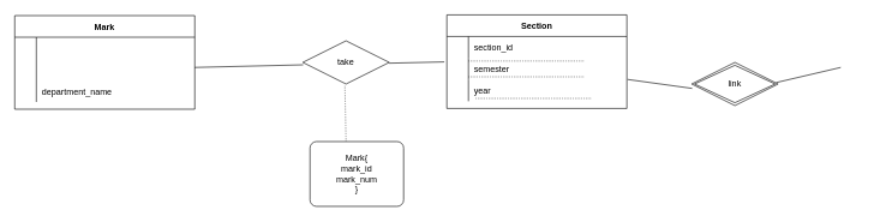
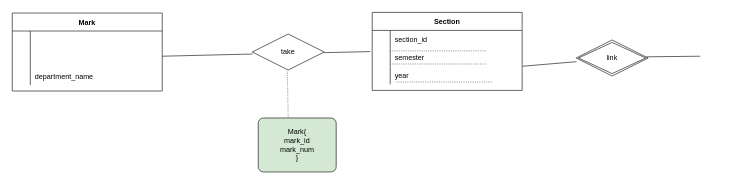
  <mxCell id="0" />
  <mxCell id="1" parent="0" />
  <mxCell id="2" value="Section" style="shape=table;startSize=30;container=1;collapsible=1;childLayout=tableLayout;fixedRows=1;rowLines=0;fontStyle=1;align=center;resizeLast=1;" vertex="1" parent="1"><mxGeometry x="620" y="20" width="250" height="130" as="geometry" /></mxCell>
  <mxCell id="3" value="" style="shape=partialRectangle;collapsible=0;dropTarget=0;pointerEvents=0;fillColor=none;points=[[0,0.5],[1,0.5]];portConstraint=eastwest;top=0;left=0;right=0;bottom=0;" vertex="1" parent="2"><mxGeometry y="30" width="250" height="30" as="geometry" /></mxCell>
  <mxCell id="4" value="" style="shape=partialRectangle;overflow=hidden;connectable=0;fillColor=none;top=0;left=0;bottom=0;right=0;" vertex="1" parent="3"><mxGeometry width="30" height="30" as="geometry"><mxRectangle width="30" height="30" as="alternateBounds" /></mxGeometry></mxCell>
  <mxCell id="5" value="section_id" style="shape=partialRectangle;overflow=hidden;connectable=0;fillColor=none;top=0;left=0;bottom=0;right=0;align=left;spacingLeft=6;" vertex="1" parent="3"><mxGeometry x="30" width="220" height="30" as="geometry"><mxRectangle width="220" height="30" as="alternateBounds" /></mxGeometry></mxCell>
  <mxCell id="6" value="" style="shape=partialRectangle;collapsible=0;dropTarget=0;pointerEvents=0;fillColor=none;points=[[0,0.5],[1,0.5]];portConstraint=eastwest;top=0;left=0;right=0;bottom=0;" vertex="1" parent="2"><mxGeometry y="60" width="250" height="30" as="geometry" /></mxCell>
  <mxCell id="7" value="" style="shape=partialRectangle;overflow=hidden;connectable=0;fillColor=none;top=0;left=0;bottom=0;right=0;" vertex="1" parent="6"><mxGeometry width="30" height="30" as="geometry"><mxRectangle width="30" height="30" as="alternateBounds" /></mxGeometry></mxCell>
  <mxCell id="8" value="semester" style="shape=partialRectangle;overflow=hidden;connectable=0;fillColor=none;top=0;left=0;bottom=0;right=0;align=left;spacingLeft=6;" vertex="1" parent="6"><mxGeometry x="30" width="220" height="30" as="geometry"><mxRectangle width="220" height="30" as="alternateBounds" /></mxGeometry></mxCell>
  <mxCell id="9" value="" style="shape=partialRectangle;collapsible=0;dropTarget=0;pointerEvents=0;fillColor=none;points=[[0,0.5],[1,0.5]];portConstraint=eastwest;top=0;left=0;right=0;bottom=0;" vertex="1" parent="2"><mxGeometry y="90" width="250" height="30" as="geometry" /></mxCell>
  <mxCell id="10" value="" style="shape=partialRectangle;overflow=hidden;connectable=0;fillColor=none;top=0;left=0;bottom=0;right=0;" vertex="1" parent="9"><mxGeometry width="30" height="30" as="geometry"><mxRectangle width="30" height="30" as="alternateBounds" /></mxGeometry></mxCell>
  <mxCell id="11" value="year" style="shape=partialRectangle;overflow=hidden;connectable=0;fillColor=none;top=0;left=0;bottom=0;right=0;align=left;spacingLeft=6;" vertex="1" parent="9"><mxGeometry x="30" width="220" height="30" as="geometry"><mxRectangle width="220" height="30" as="alternateBounds" /></mxGeometry></mxCell>
  <mxCell id="12" value="" style="shape=partialRectangle;overflow=hidden;connectable=0;fillColor=none;top=0;left=0;bottom=0;right=0;" vertex="1" parent="1"><mxGeometry x="1170" y="50" width="30" height="30" as="geometry"><mxRectangle width="30" height="30" as="alternateBounds" /></mxGeometry></mxCell>
  <mxCell id="13" value="" style="shape=partialRectangle;overflow=hidden;connectable=0;fillColor=none;top=0;left=0;bottom=0;right=0;" vertex="1" parent="1"><mxGeometry x="1170" y="80" width="30" height="30" as="geometry"><mxRectangle width="30" height="30" as="alternateBounds" /></mxGeometry></mxCell>
  <mxCell id="14" value="" style="shape=partialRectangle;overflow=hidden;connectable=0;fillColor=none;top=0;left=0;bottom=0;right=0;" vertex="1" parent="1"><mxGeometry x="1170" y="110" width="30" height="30" as="geometry"><mxRectangle width="30" height="30" as="alternateBounds" /></mxGeometry></mxCell>
  <mxCell id="15" value="" style="endArrow=none;html=1;rounded=0;dashed=1;dashPattern=1 2;" edge="1" parent="1"><mxGeometry relative="1" as="geometry"><mxPoint x="650" y="84.09" as="sourcePoint" /><mxPoint x="810" y="84.09" as="targetPoint" /></mxGeometry></mxCell>
  <mxCell id="16" value="" style="endArrow=none;html=1;rounded=0;dashed=1;dashPattern=1 2;" edge="1" parent="1"><mxGeometry relative="1" as="geometry"><mxPoint x="650" y="106" as="sourcePoint" /><mxPoint x="810" y="106" as="targetPoint" /></mxGeometry></mxCell>
  <mxCell id="17" value="" style="endArrow=none;html=1;rounded=0;dashed=1;dashPattern=1 2;" edge="1" parent="1"><mxGeometry relative="1" as="geometry"><mxPoint x="660" y="136" as="sourcePoint" /><mxPoint x="820" y="136" as="targetPoint" /></mxGeometry></mxCell>
  <mxCell id="18" value="take" style="shape=rhombus;perimeter=rhombusPerimeter;whiteSpace=wrap;html=1;align=center;" vertex="1" parent="1"><mxGeometry x="420" y="56" width="120" height="60" as="geometry" /></mxCell>
- <mxCell id="19" value="link" style="shape=rhombus;double=1;perimeter=rhombusPerimeter;whiteSpace=wrap;html=1;align=center;" vertex="1" parent="1"><mxGeometry x="960" y="86" width="120" height="60" as="geometry" /></mxCell>
+ <mxCell id="19" value="link" style="shape=rhombus;double=1;perimeter=rhombusPerimeter;whiteSpace=wrap;html=1;align=center;" vertex="1" parent="1"><mxGeometry x="960" y="66" width="120" height="60" as="geometry" /></mxCell>
  <mxCell id="20" value="" style="endArrow=none;html=1;rounded=0;exitX=1.004;exitY=0.989;exitDx=0;exitDy=0;exitPerimeter=0;entryX=0.006;entryY=0.602;entryDx=0;entryDy=0;entryPerimeter=0;" edge="1" parent="1" source="6" target="19"><mxGeometry relative="1" as="geometry"><mxPoint x="860" y="86" as="sourcePoint" /><mxPoint x="1020" y="86" as="targetPoint" /></mxGeometry></mxCell>
  <mxCell id="21" value="" style="endArrow=none;html=1;rounded=0;entryX=-0.014;entryY=0.448;entryDx=0;entryDy=0;entryPerimeter=0;exitX=0.977;exitY=0.467;exitDx=0;exitDy=0;exitPerimeter=0;" edge="1" parent="1" source="19"><mxGeometry relative="1" as="geometry"><mxPoint x="1080" y="106" as="sourcePoint" /><mxPoint x="1167" y="93" as="targetPoint" /></mxGeometry></mxCell>
  <mxCell id="22" value="" style="endArrow=none;html=1;rounded=0;dashed=1;dashPattern=1 2;exitX=0.487;exitY=1.049;exitDx=0;exitDy=0;exitPerimeter=0;" edge="1" parent="1" source="18"><mxGeometry relative="1" as="geometry"><mxPoint x="480" y="126" as="sourcePoint" /><mxPoint x="480" y="196" as="targetPoint" /></mxGeometry></mxCell>
- <mxCell id="23" value="Mark{&lt;div&gt;mark_id&lt;/div&gt;&lt;div&gt;mark_num&lt;/div&gt;&lt;div&gt;}&lt;/div&gt;" style="rounded=1;arcSize=10;whiteSpace=wrap;html=1;align=center;" vertex="1" parent="1"><mxGeometry x="430" y="196" width="130" height="90" as="geometry" /></mxCell>
+ <mxCell id="23" value="Mark{&lt;div&gt;mark_id&lt;/div&gt;&lt;div&gt;mark_num&lt;/div&gt;&lt;div&gt;}&lt;/div&gt;" style="rounded=1;arcSize=10;whiteSpace=wrap;html=1;align=center;fillColor=#d5e8d4;" vertex="1" parent="1"><mxGeometry x="430" y="196" width="130" height="90" as="geometry" /></mxCell>
  <mxCell id="24" value="" style="endArrow=none;html=1;rounded=0;entryX=0.004;entryY=0.556;entryDx=0;entryDy=0;entryPerimeter=0;" edge="1" parent="1" target="18" source="29"><mxGeometry relative="1" as="geometry"><mxPoint x="321" y="89" as="sourcePoint" /><mxPoint x="500" y="106" as="targetPoint" /></mxGeometry></mxCell>
  <mxCell id="25" value="" style="endArrow=none;html=1;rounded=0;exitX=0.999;exitY=0.518;exitDx=0;exitDy=0;exitPerimeter=0;entryX=-0.014;entryY=1.177;entryDx=0;entryDy=0;entryPerimeter=0;" edge="1" parent="1" source="18" target="3"><mxGeometry relative="1" as="geometry"><mxPoint x="500" y="16" as="sourcePoint" /><mxPoint x="660" y="16" as="targetPoint" /></mxGeometry></mxCell>
  <mxCell id="26" value="Mark" style="shape=table;startSize=30;container=1;collapsible=1;childLayout=tableLayout;fixedRows=1;rowLines=0;fontStyle=1;align=center;resizeLast=1;" vertex="1" parent="1"><mxGeometry x="20" y="21" width="250" height="130" as="geometry" /></mxCell>
  <mxCell id="27" value="" style="shape=partialRectangle;collapsible=0;dropTarget=0;pointerEvents=0;fillColor=none;points=[[0,0.5],[1,0.5]];portConstraint=eastwest;top=0;left=0;right=0;bottom=0;fontStyle=4" vertex="1" parent="26"><mxGeometry y="30" width="250" height="30" as="geometry" /></mxCell>
  <mxCell id="28" value="" style="shape=partialRectangle;overflow=hidden;connectable=0;fillColor=none;top=0;left=0;bottom=0;right=0;" vertex="1" parent="27"><mxGeometry width="30" height="30" as="geometry"><mxRectangle width="30" height="30" as="alternateBounds" /></mxGeometry></mxCell>
  <mxCell id="29" value="" style="shape=partialRectangle;collapsible=0;dropTarget=0;pointerEvents=0;fillColor=none;points=[[0,0.5],[1,0.5]];portConstraint=eastwest;top=0;left=0;right=0;bottom=0;" vertex="1" parent="26"><mxGeometry y="60" width="250" height="30" as="geometry" /></mxCell>
  <mxCell id="30" value="" style="shape=partialRectangle;overflow=hidden;connectable=0;fillColor=none;top=0;left=0;bottom=0;right=0;" vertex="1" parent="29"><mxGeometry width="30" height="30" as="geometry"><mxRectangle width="30" height="30" as="alternateBounds" /></mxGeometry></mxCell>
  <mxCell id="31" value="" style="shape=partialRectangle;collapsible=0;dropTarget=0;pointerEvents=0;fillColor=none;points=[[0,0.5],[1,0.5]];portConstraint=eastwest;top=0;left=0;right=0;bottom=0;" vertex="1" parent="26"><mxGeometry y="90" width="250" height="30" as="geometry" /></mxCell>
  <mxCell id="32" value="" style="shape=partialRectangle;overflow=hidden;connectable=0;fillColor=none;top=0;left=0;bottom=0;right=0;" vertex="1" parent="31"><mxGeometry width="30" height="30" as="geometry"><mxRectangle width="30" height="30" as="alternateBounds" /></mxGeometry></mxCell>
  <mxCell id="33" value="department_name" style="shape=partialRectangle;overflow=hidden;connectable=0;fillColor=none;top=0;left=0;bottom=0;right=0;align=left;spacingLeft=6;" vertex="1" parent="31"><mxGeometry x="30" width="220" height="30" as="geometry"><mxRectangle width="220" height="30" as="alternateBounds" /></mxGeometry></mxCell>
